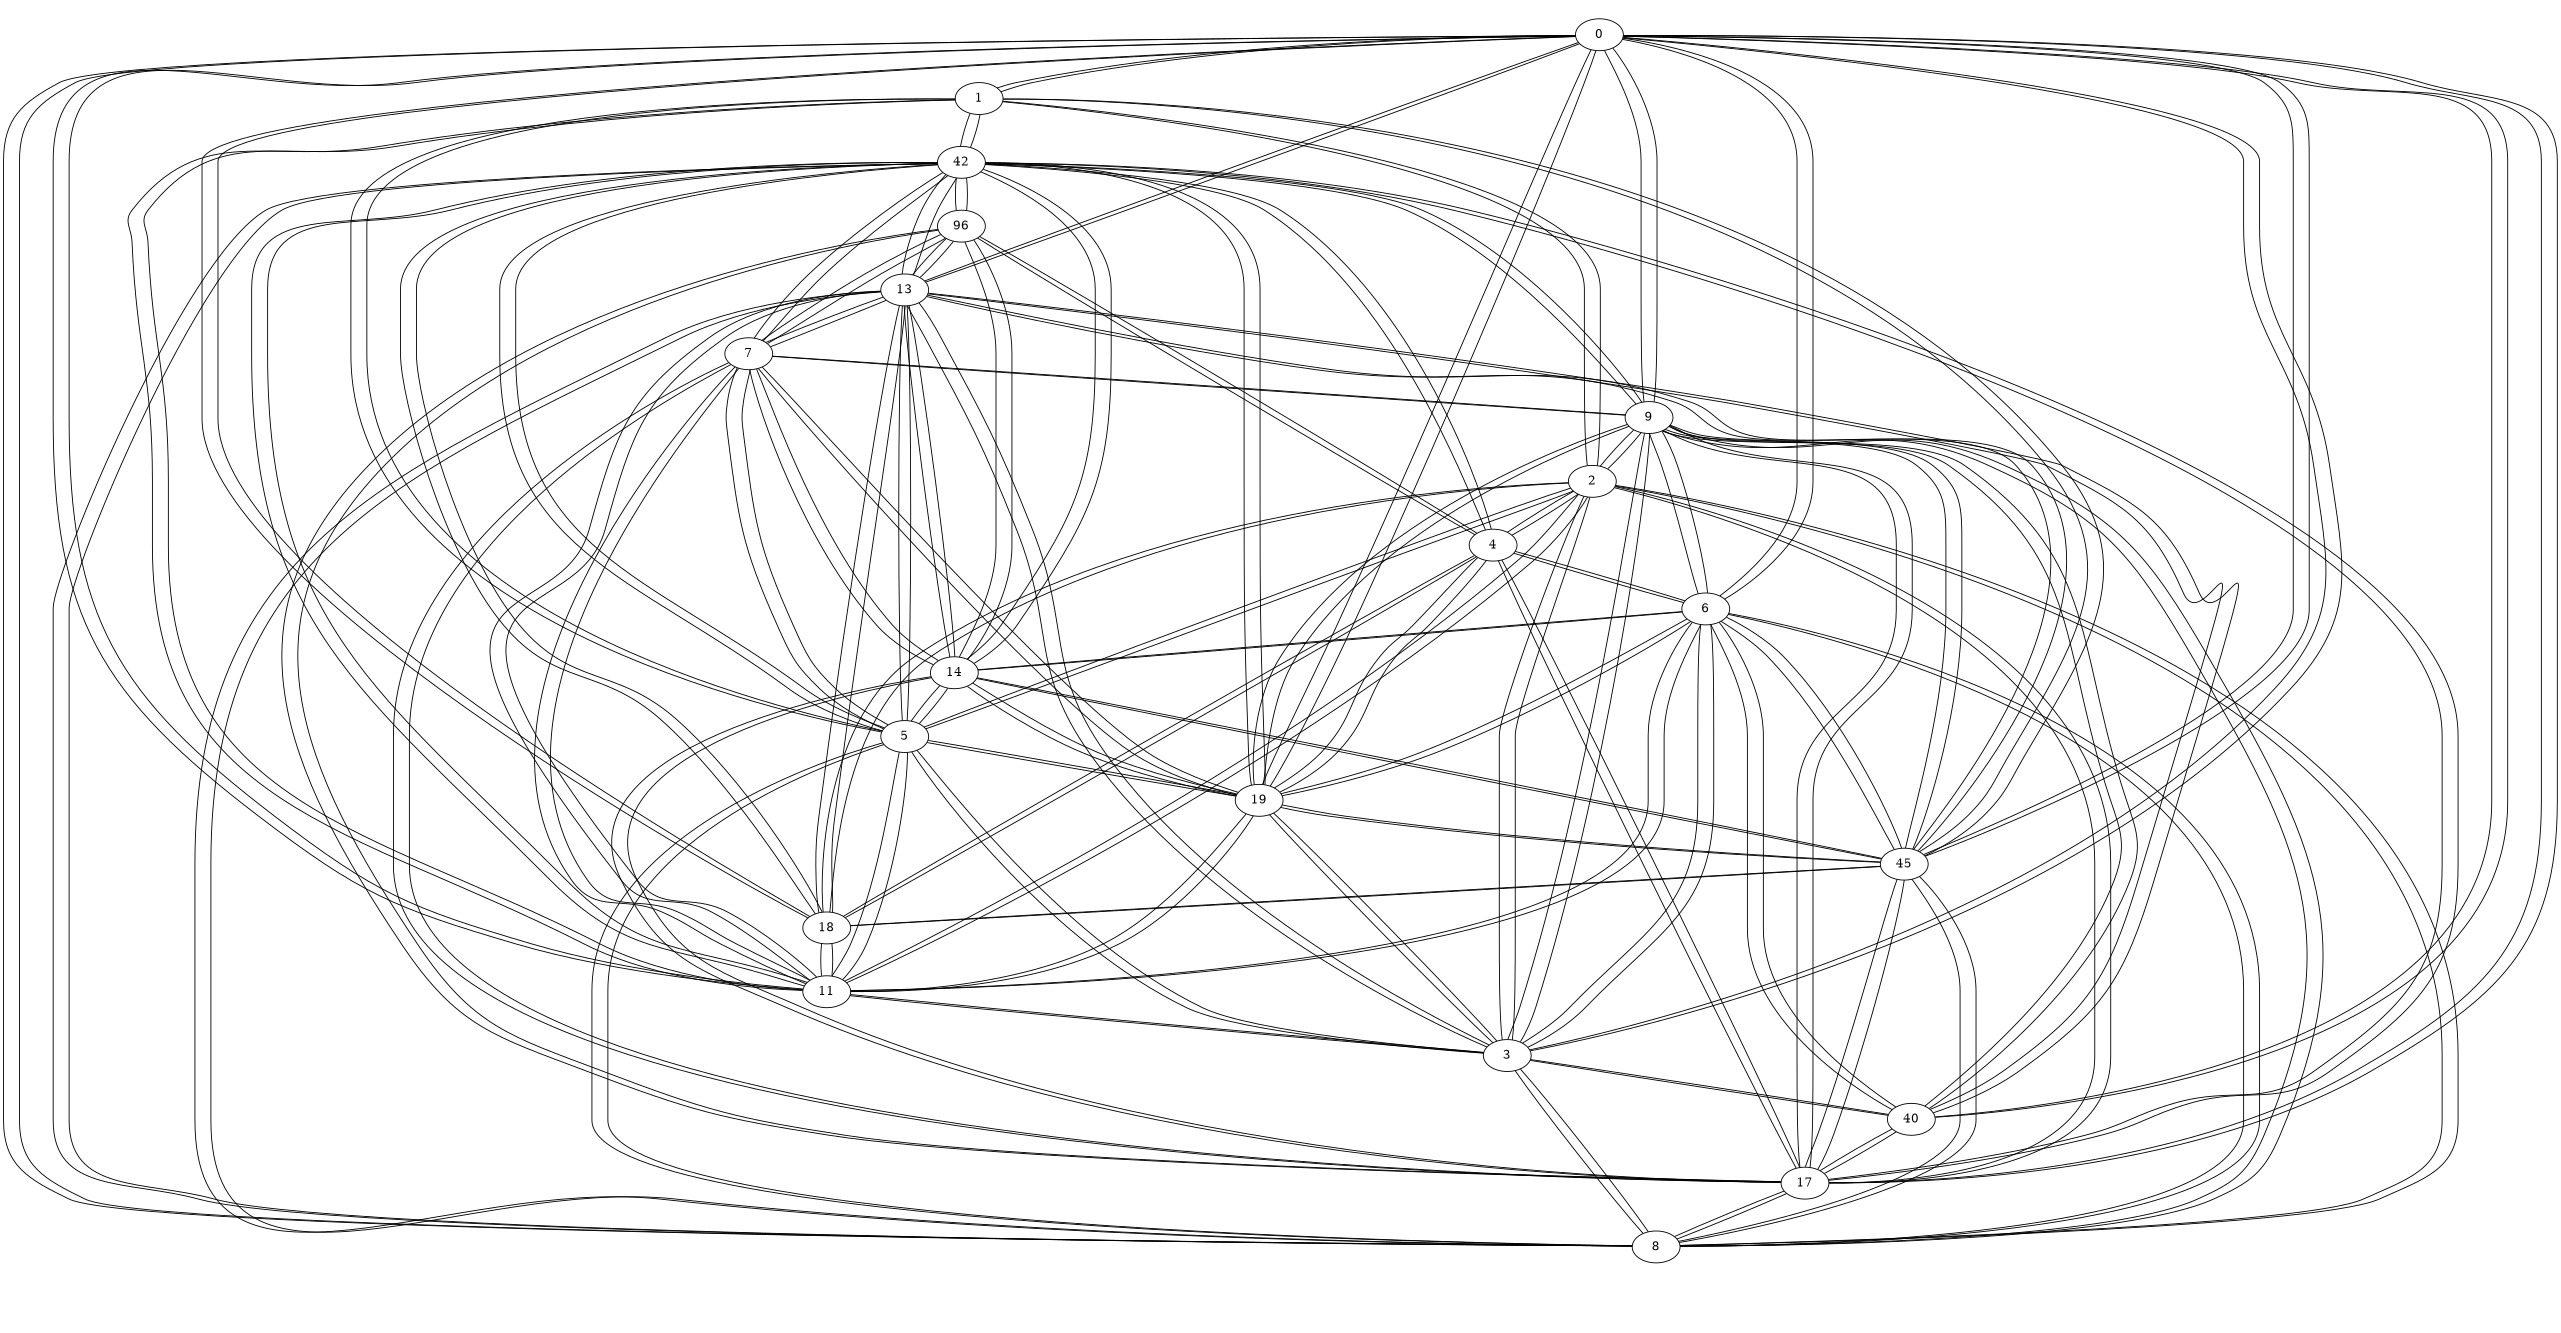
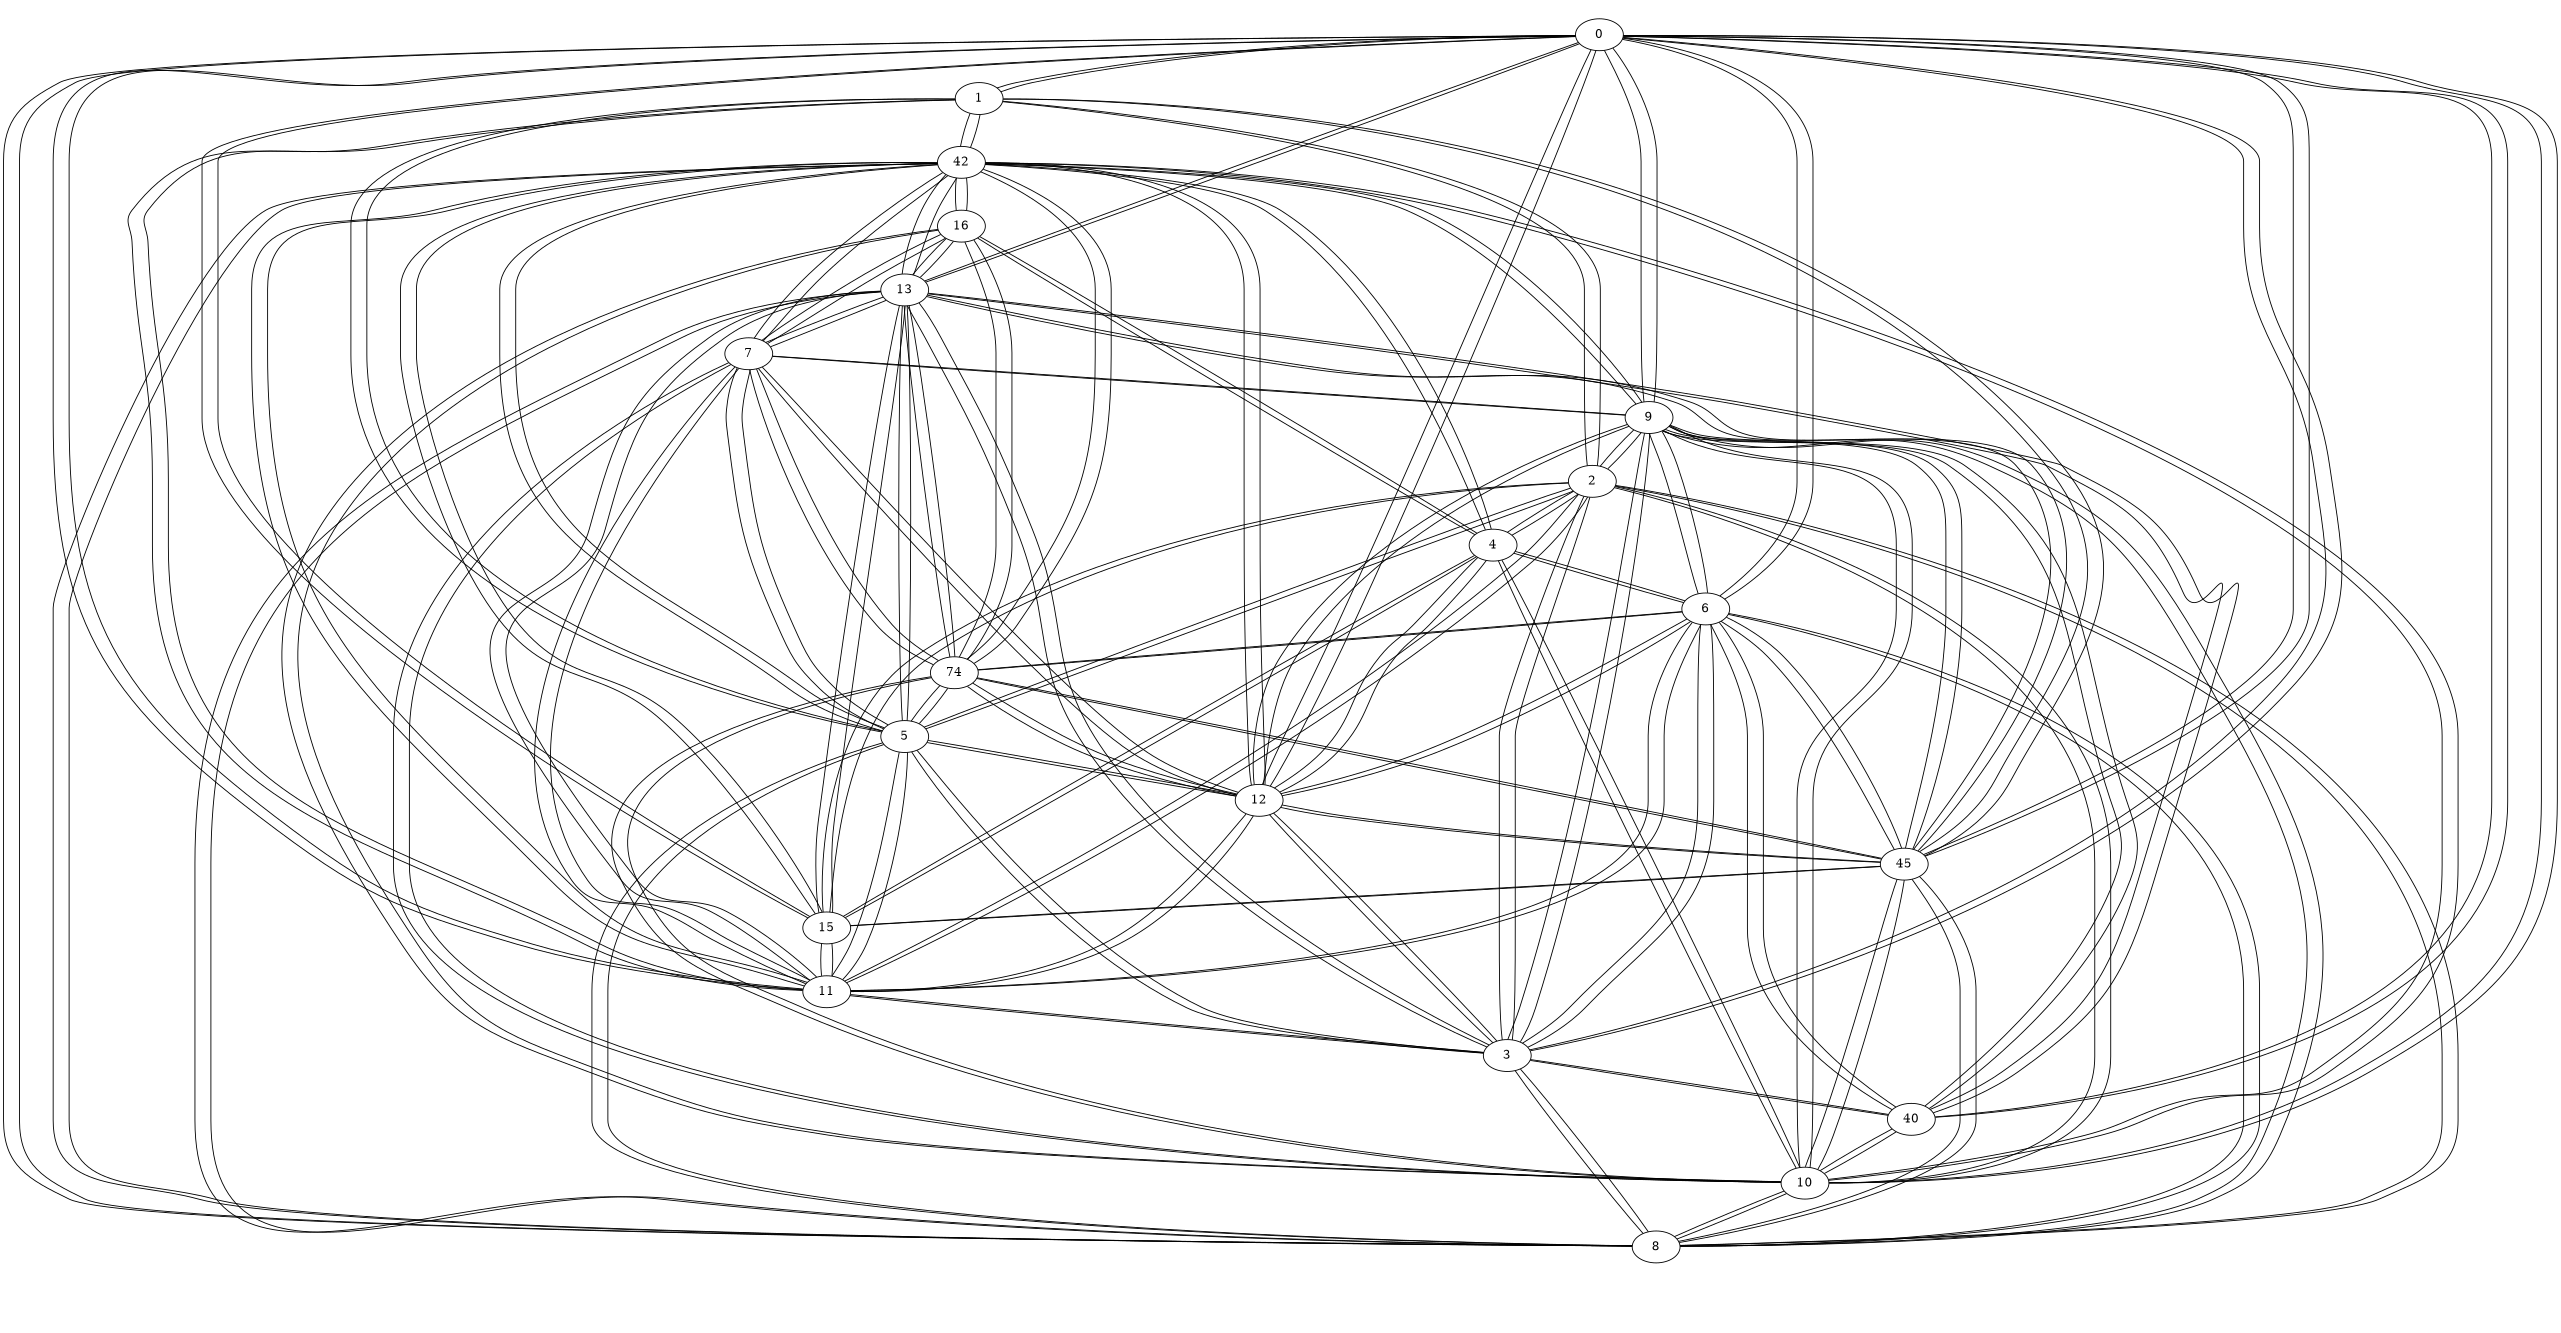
  graph {
    0
    1
    3
    6
    8
    9
    n7 [label=40]
    11
    13
    n10 [label=45]
-   17
-   18
-   19
+   17 [label=10]
+   18 [label=15]
+   19 [label=12]
    2
    5
    n16 [label=42]
    4
-   14
+   14 [label=74]
    7
-   16 [label=96]
+   16
    0 -- 1
    0 -- 3
    0 -- 6
    0 -- 8
    0 -- 9
    0 -- n7
    0 -- 11
    0 -- 13
    0 -- n10
    0 -- 17
    0 -- 18
    0 -- 19
    1 -- 0
    1 -- 11
    1 -- n10
    1 -- 2
    1 -- 5
    1 -- n16
    3 -- 0
    3 -- 6
    3 -- 8
    3 -- 9
    3 -- n7
    3 -- 11
    3 -- 13
    3 -- 19
    3 -- 2
    3 -- 5
    6 -- 0
    6 -- 3
    6 -- 8
    6 -- 9
    6 -- n7
    6 -- 11
    6 -- n10
    6 -- 19
    6 -- 4
    6 -- 14
    8 -- 0
    8 -- 3
    8 -- 6
    8 -- 9
    8 -- 13
    8 -- n10
    8 -- 17
    8 -- 2
    8 -- 5
    8 -- n16
    9 -- 0
    9 -- 3
    9 -- 6
    9 -- 8
    9 -- n7
    9 -- n10
    9 -- 17
    9 -- 19
    9 -- 2
    9 -- n16
    9 -- 7
    n7 -- 0
    n7 -- 3
    n7 -- 6
    n7 -- 9
    n7 -- 13
    n7 -- 17
    11 -- 0
    11 -- 1
    11 -- 3
    11 -- 6
    11 -- 13
    11 -- 18
    11 -- 19
    11 -- 2
    11 -- 5
    11 -- n16
    11 -- 7
    13 -- 0
    13 -- 3
    13 -- 8
    13 -- n7
    13 -- 11
    13 -- n10
    13 -- 18
    13 -- 5
    13 -- n16
    13 -- 14
    13 -- 7
    13 -- 16
    n10 -- 0
    n10 -- 1
    n10 -- 6
    n10 -- 8
    n10 -- 9
    n10 -- 13
    n10 -- 17
    n10 -- 18
    n10 -- 19
    n10 -- 14
    17 -- 0
    17 -- 8
    17 -- 9
    17 -- n7
    17 -- n10
    17 -- 2
    17 -- n16
    17 -- 4
    17 -- 14
    17 -- 7
    17 -- 16
    18 -- 0
    18 -- 11
    18 -- 13
    18 -- n10
    18 -- 2
    18 -- n16
    18 -- 4
    19 -- 0
    19 -- 3
    19 -- 6
    19 -- 9
    19 -- 11
    19 -- n10
    19 -- 5
    19 -- n16
    19 -- 4
    19 -- 14
    19 -- 7
    2 -- 1
    2 -- 3
    2 -- 8
    2 -- 9
    2 -- 11
    2 -- 17
    2 -- 18
    2 -- 5
    2 -- 4
    5 -- 1
    5 -- 3
    5 -- 8
    5 -- 11
    5 -- 13
    5 -- 19
    5 -- 2
    5 -- n16
    5 -- 14
    5 -- 7
    n16 -- 1
    n16 -- 8
    n16 -- 9
    n16 -- 11
    n16 -- 13
    n16 -- 17
    n16 -- 18
    n16 -- 19
    n16 -- 5
    n16 -- 4
    n16 -- 14
    n16 -- 7
    n16 -- 16
    4 -- 6
    4 -- 17
    4 -- 18
    4 -- 19
    4 -- 2
    4 -- n16
    4 -- 16
    14 -- 6
    14 -- 13
    14 -- n10
    14 -- 17
    14 -- 19
    14 -- 5
    14 -- n16
    14 -- 7
    14 -- 16
    7 -- 9
    7 -- 11
    7 -- 13
    7 -- 17
    7 -- 19
    7 -- 5
    7 -- n16
    7 -- 14
    7 -- 16
    16 -- 13
    16 -- 17
    16 -- n16
    16 -- 4
    16 -- 14
    16 -- 7
  }
